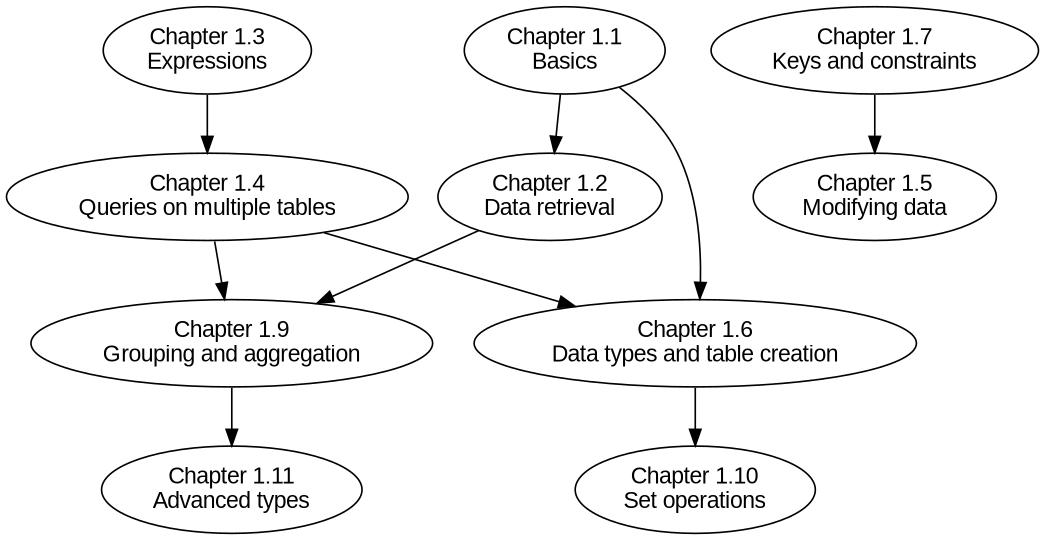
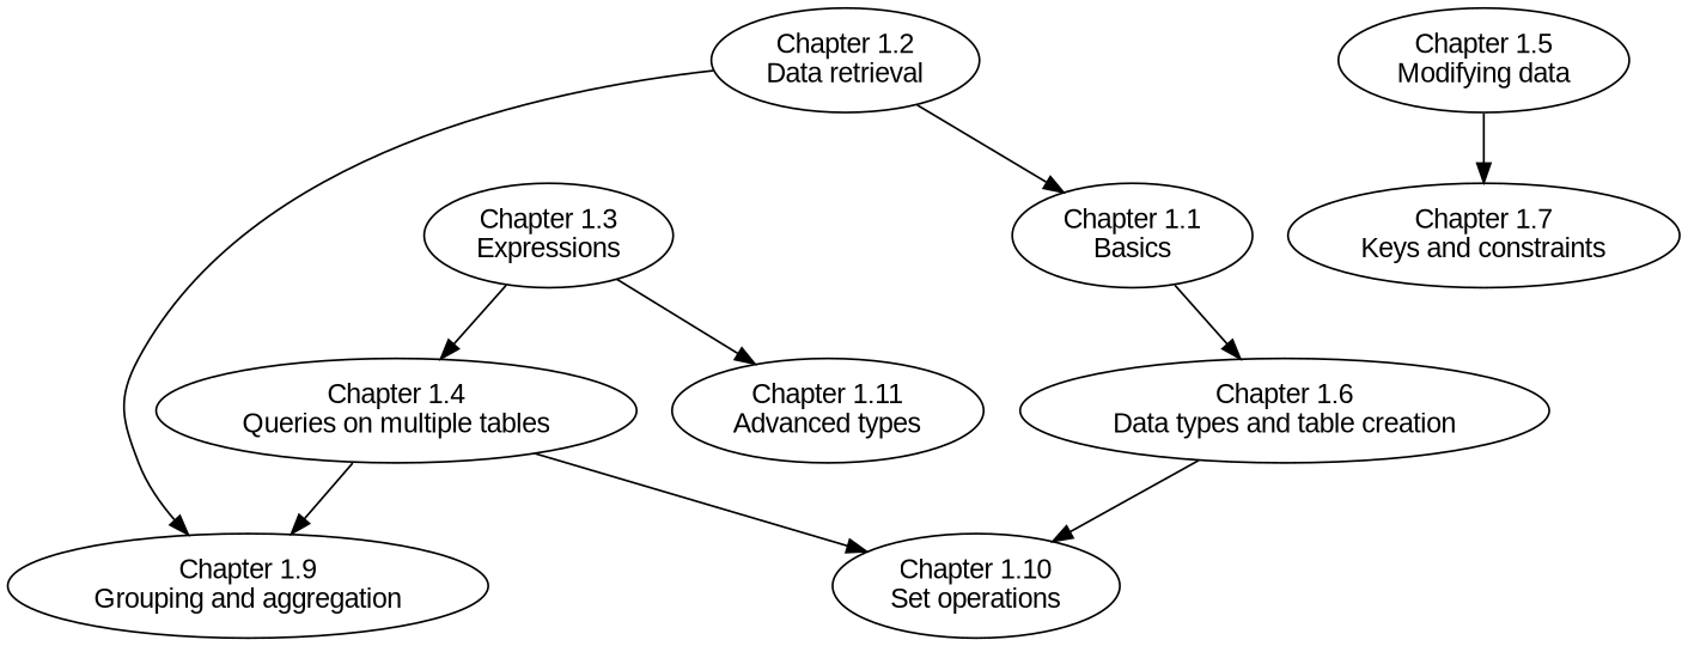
  digraph {
    fontname="Liberation Sans"
    node [fontname="Liberation Sans"]
    edge [fontname="Liberation Sans"]
    n1 [label="Chapter 1.1\nBasics"]
    n2 [label="Chapter 1.2\nData retrieval"]
    n3 [label="Chapter 1.6\nData types and table creation"]
    n4 [label="Chapter 1.9\nGrouping and aggregation"]
    n5 [label="Chapter 1.5\nModifying data"]
    n6 [label="Chapter 1.7\nKeys and constraints"]
    n7 [label="Chapter 1.10\nSet operations"]
    n8 [label="Chapter 1.3\nExpressions"]
    n9 [label="Chapter 1.4\nQueries on multiple tables"]
    n10 [label="Chapter 1.11\nAdvanced types"]
-   n1 -> n2
+   n2 -> n1
    n1 -> n3
    n2 -> n4
    n3 -> n7
-   n4 -> n10
-   n6 -> n5
+   n8 -> n10
+   n5 -> n6
    n8 -> n9
    n9 -> n4
-   n9 -> n3
+   n9 -> n7
  }
